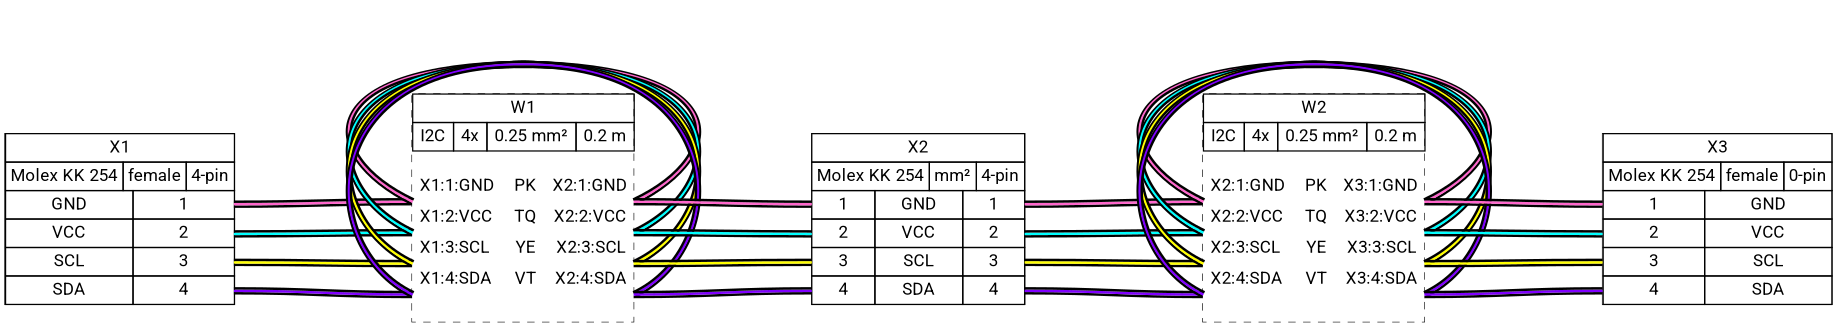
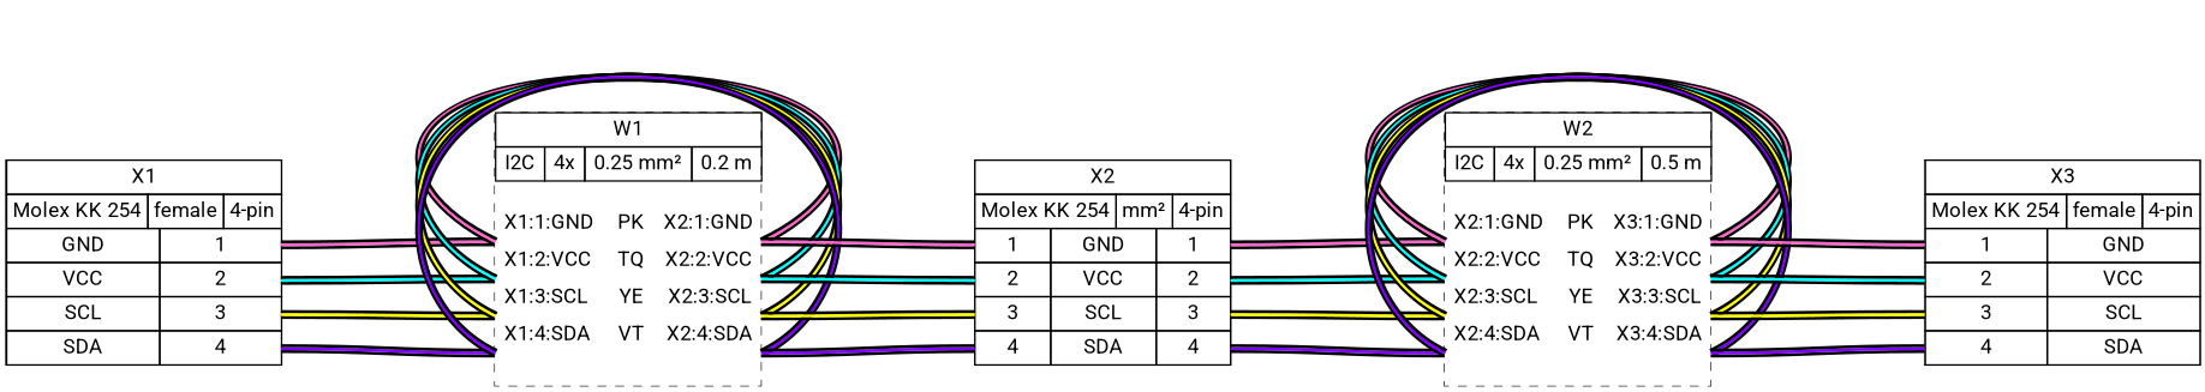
  graph {
    bgcolor="#FFFFFF"
    fontname=Roboto
    nodesep=0.33
    rankdir=LR
    ranksep=2
    node [fillcolor="#FFFFFF" fontname=Roboto margin=0 shape=box style=filled]
    edge [color="#000000:#FF66CC:#000000" fontname=Roboto headport="w1:w" style=bold tailport="w1:e"]
    n1 [height=0 label=< <table border="0" cellspacing="0" cellpadding="0" bgcolor="#FFFFFF">  <tr>   <td>    <table border="0" cellborder="1" cellpadding="3" cellspacing="0">     <tr>      <td>X1</td>     </tr>    </table>   </td>  </tr>  <tr>   <td>    <table border="0" cellborder="1" cellpadding="3" cellspacing="0">     <tr>      <td>Molex KK 254</td>      <td>female</td>      <td>4-pin</td>     </tr>    </table>   </td>  </tr>  <tr>   <td>    <table border="0" cellborder="1" cellpadding="3" cellspacing="0">     <tr>      <td>GND</td>      []      <td port="p1r">1</td>     </tr>     <tr>      <td>VCC</td>      []      <td port="p2r">2</td>     </tr>     <tr>      <td>SCL</td>      []      <td port="p3r">3</td>     </tr>     <tr>      <td>SDA</td>      []      <td port="p4r">4</td>     </tr>    </table>   </td>  </tr> </table> > width=0]
    n2 [height=0 label=< <table border="0" cellspacing="0" cellpadding="0" bgcolor="#FFFFFF">  <tr>   <td>    <table border="0" cellborder="1" cellpadding="3" cellspacing="0">     <tr>      <td>W1</td>     </tr>    </table>   </td>  </tr>  <tr>   <td>    <table border="0" cellborder="1" cellpadding="3" cellspacing="0">     <tr>      <td>I2C</td>      <td>4x</td>      <td>0.25 mm²</td>      <td>0.2 m</td>     </tr>    </table>   </td>  </tr>  <tr>   <td>    <table border="0" cellborder="0" cellspacing="0">     <tr>      <td>&nbsp;</td>     </tr>     <tr>      <td align="left"> X1:1:GND</td>      <td> </td>      <td></td>      <td>PK</td>      <td> </td>      <td align="right">X2:1:GND </td>     </tr>     <tr>      <td border="0" cellspacing="0" cellpadding="0" colspan="6" height="6" port="w1">       <table border="0" cellborder="0" cellspacing="0">        <tr>         <td bgcolor="#FFFFFF" border="0" cellpadding="0" colspan="6" height="2"></td>        </tr>        <tr>         <td bgcolor="#FFFFFF" border="0" cellpadding="0" colspan="6" height="2"></td>        </tr>        <tr>         <td bgcolor="#FFFFFF" border="0" cellpadding="0" colspan="6" height="2"></td>        </tr>       </table>      </td>     </tr>     <tr>      <td align="left"> X1:2:VCC</td>      <td> </td>      <td></td>      <td>TQ</td>      <td> </td>      <td align="right">X2:2:VCC </td>     </tr>     <tr>      <td border="0" cellspacing="0" cellpadding="0" colspan="6" height="6" port="w2">       <table border="0" cellborder="0" cellspacing="0">        <tr>         <td bgcolor="#FFFFFF" border="0" cellpadding="0" colspan="6" height="2"></td>        </tr>        <tr>         <td bgcolor="#FFFFFF" border="0" cellpadding="0" colspan="6" height="2"></td>        </tr>        <tr>         <td bgcolor="#FFFFFF" border="0" cellpadding="0" colspan="6" height="2"></td>        </tr>       </table>      </td>     </tr>     <tr>      <td align="left"> X1:3:SCL</td>      <td> </td>      <td></td>      <td>YE</td>      <td> </td>      <td align="right">X2:3:SCL </td>     </tr>     <tr>      <td border="0" cellspacing="0" cellpadding="0" colspan="6" height="6" port="w3">       <table border="0" cellborder="0" cellspacing="0">        <tr>         <td bgcolor="#FFFFFF" border="0" cellpadding="0" colspan="6" height="2"></td>        </tr>        <tr>         <td bgcolor="#FFFFFF" border="0" cellpadding="0" colspan="6" height="2"></td>        </tr>        <tr>         <td bgcolor="#FFFFFF" border="0" cellpadding="0" colspan="6" height="2"></td>        </tr>       </table>      </td>     </tr>     <tr>      <td align="left"> X1:4:SDA</td>      <td> </td>      <td></td>      <td>VT</td>      <td> </td>      <td align="right">X2:4:SDA </td>     </tr>     <tr>      <td border="0" cellspacing="0" cellpadding="0" colspan="6" height="6" port="w4">       <table border="0" cellborder="0" cellspacing="0">        <tr>         <td bgcolor="#FFFFFF" border="0" cellpadding="0" colspan="6" height="2"></td>        </tr>        <tr>         <td bgcolor="#FFFFFF" border="0" cellpadding="0" colspan="6" height="2"></td>        </tr>        <tr>         <td bgcolor="#FFFFFF" border="0" cellpadding="0" colspan="6" height="2"></td>        </tr>       </table>      </td>     </tr>     <tr>      <td>&nbsp;</td>     </tr>    </table>   </td>  </tr> </table> > style="filled,dashed" width=0]
    n3 [height=0 label=< <table border="0" cellspacing="0" cellpadding="0" bgcolor="#FFFFFF">  <tr>   <td>    <table border="0" cellborder="1" cellpadding="3" cellspacing="0">     <tr>      <td>X2</td>     </tr>    </table>   </td>  </tr>  <tr>   <td>    <table border="0" cellborder="1" cellpadding="3" cellspacing="0">     <tr>      <td>Molex KK 254</td>      <td>mm²</td>      <td>4-pin</td>     </tr>    </table>   </td>  </tr>  <tr>   <td>    <table border="0" cellborder="1" cellpadding="3" cellspacing="0">     <tr>      <td port="p1l">1</td>      <td>GND</td>      []      <td port="p1r">1</td>     </tr>     <tr>      <td port="p2l">2</td>      <td>VCC</td>      []      <td port="p2r">2</td>     </tr>     <tr>      <td port="p3l">3</td>      <td>SCL</td>      []      <td port="p3r">3</td>     </tr>     <tr>      <td port="p4l">4</td>      <td>SDA</td>      []      <td port="p4r">4</td>     </tr>    </table>   </td>  </tr> </table> > width=0]
-   n4 [height=0 label=< <table border="0" cellspacing="0" cellpadding="0" bgcolor="#FFFFFF">  <tr>   <td>    <table border="0" cellborder="1" cellpadding="3" cellspacing="0">     <tr>      <td>W2</td>     </tr>    </table>   </td>  </tr>  <tr>   <td>    <table border="0" cellborder="1" cellpadding="3" cellspacing="0">     <tr>      <td>I2C</td>      <td>4x</td>      <td>0.25 mm²</td>      <td>0.2 m</td>     </tr>    </table>   </td>  </tr>  <tr>   <td>    <table border="0" cellborder="0" cellspacing="0">     <tr>      <td>&nbsp;</td>     </tr>     <tr>      <td align="left"> X2:1:GND</td>      <td> </td>      <td></td>      <td>PK</td>      <td> </td>      <td align="right">X3:1:GND </td>     </tr>     <tr>      <td border="0" cellspacing="0" cellpadding="0" colspan="6" height="6" port="w1">       <table border="0" cellborder="0" cellspacing="0">        <tr>         <td bgcolor="#FFFFFF" border="0" cellpadding="0" colspan="6" height="2"></td>        </tr>        <tr>         <td bgcolor="#FFFFFF" border="0" cellpadding="0" colspan="6" height="2"></td>        </tr>        <tr>         <td bgcolor="#FFFFFF" border="0" cellpadding="0" colspan="6" height="2"></td>        </tr>       </table>      </td>     </tr>     <tr>      <td align="left"> X2:2:VCC</td>      <td> </td>      <td></td>      <td>TQ</td>      <td> </td>      <td align="right">X3:2:VCC </td>     </tr>     <tr>      <td border="0" cellspacing="0" cellpadding="0" colspan="6" height="6" port="w2">       <table border="0" cellborder="0" cellspacing="0">        <tr>         <td bgcolor="#FFFFFF" border="0" cellpadding="0" colspan="6" height="2"></td>        </tr>        <tr>         <td bgcolor="#FFFFFF" border="0" cellpadding="0" colspan="6" height="2"></td>        </tr>        <tr>         <td bgcolor="#FFFFFF" border="0" cellpadding="0" colspan="6" height="2"></td>        </tr>       </table>      </td>     </tr>     <tr>      <td align="left"> X2:3:SCL</td>      <td> </td>      <td></td>      <td>YE</td>      <td> </td>      <td align="right">X3:3:SCL </td>     </tr>     <tr>      <td border="0" cellspacing="0" cellpadding="0" colspan="6" height="6" port="w3">       <table border="0" cellborder="0" cellspacing="0">        <tr>         <td bgcolor="#FFFFFF" border="0" cellpadding="0" colspan="6" height="2"></td>        </tr>        <tr>         <td bgcolor="#FFFFFF" border="0" cellpadding="0" colspan="6" height="2"></td>        </tr>        <tr>         <td bgcolor="#FFFFFF" border="0" cellpadding="0" colspan="6" height="2"></td>        </tr>       </table>      </td>     </tr>     <tr>      <td align="left"> X2:4:SDA</td>      <td> </td>      <td></td>      <td>VT</td>      <td> </td>      <td align="right">X3:4:SDA </td>     </tr>     <tr>      <td border="0" cellspacing="0" cellpadding="0" colspan="6" height="6" port="w4">       <table border="0" cellborder="0" cellspacing="0">        <tr>         <td bgcolor="#FFFFFF" border="0" cellpadding="0" colspan="6" height="2"></td>        </tr>        <tr>         <td bgcolor="#FFFFFF" border="0" cellpadding="0" colspan="6" height="2"></td>        </tr>        <tr>         <td bgcolor="#FFFFFF" border="0" cellpadding="0" colspan="6" height="2"></td>        </tr>       </table>      </td>     </tr>     <tr>      <td>&nbsp;</td>     </tr>    </table>   </td>  </tr> </table> > style="filled,dashed" width=0]
-   n5 [height=0 label=< <table border="0" cellspacing="0" cellpadding="0" bgcolor="#FFFFFF">  <tr>   <td>    <table border="0" cellborder="1" cellpadding="3" cellspacing="0">     <tr>      <td>X3</td>     </tr>    </table>   </td>  </tr>  <tr>   <td>    <table border="0" cellborder="1" cellpadding="3" cellspacing="0">     <tr>      <td>Molex KK 254</td>      <td>female</td>      <td>0-pin</td>     </tr>    </table>   </td>  </tr>  <tr>   <td>    <table border="0" cellborder="1" cellpadding="3" cellspacing="0">     <tr>      <td port="p1l">1</td>      <td>GND</td>      []     </tr>     <tr>      <td port="p2l">2</td>      <td>VCC</td>      []     </tr>     <tr>      <td port="p3l">3</td>      <td>SCL</td>      []     </tr>     <tr>      <td port="p4l">4</td>      <td>SDA</td>      []     </tr>    </table>   </td>  </tr> </table> > width=0]
+   n4 [height=0 label=< <table border="0" cellspacing="0" cellpadding="0" bgcolor="#FFFFFF">  <tr>   <td>    <table border="0" cellborder="1" cellpadding="3" cellspacing="0">     <tr>      <td>W2</td>     </tr>    </table>   </td>  </tr>  <tr>   <td>    <table border="0" cellborder="1" cellpadding="3" cellspacing="0">     <tr>      <td>I2C</td>      <td>4x</td>      <td>0.25 mm²</td>      <td>0.5 m</td>     </tr>    </table>   </td>  </tr>  <tr>   <td>    <table border="0" cellborder="0" cellspacing="0">     <tr>      <td>&nbsp;</td>     </tr>     <tr>      <td align="left"> X2:1:GND</td>      <td> </td>      <td></td>      <td>PK</td>      <td> </td>      <td align="right">X3:1:GND </td>     </tr>     <tr>      <td border="0" cellspacing="0" cellpadding="0" colspan="6" height="6" port="w1">       <table border="0" cellborder="0" cellspacing="0">        <tr>         <td bgcolor="#FFFFFF" border="0" cellpadding="0" colspan="6" height="2"></td>        </tr>        <tr>         <td bgcolor="#FFFFFF" border="0" cellpadding="0" colspan="6" height="2"></td>        </tr>        <tr>         <td bgcolor="#FFFFFF" border="0" cellpadding="0" colspan="6" height="2"></td>        </tr>       </table>      </td>     </tr>     <tr>      <td align="left"> X2:2:VCC</td>      <td> </td>      <td></td>      <td>TQ</td>      <td> </td>      <td align="right">X3:2:VCC </td>     </tr>     <tr>      <td border="0" cellspacing="0" cellpadding="0" colspan="6" height="6" port="w2">       <table border="0" cellborder="0" cellspacing="0">        <tr>         <td bgcolor="#FFFFFF" border="0" cellpadding="0" colspan="6" height="2"></td>        </tr>        <tr>         <td bgcolor="#FFFFFF" border="0" cellpadding="0" colspan="6" height="2"></td>        </tr>        <tr>         <td bgcolor="#FFFFFF" border="0" cellpadding="0" colspan="6" height="2"></td>        </tr>       </table>      </td>     </tr>     <tr>      <td align="left"> X2:3:SCL</td>      <td> </td>      <td></td>      <td>YE</td>      <td> </td>      <td align="right">X3:3:SCL </td>     </tr>     <tr>      <td border="0" cellspacing="0" cellpadding="0" colspan="6" height="6" port="w3">       <table border="0" cellborder="0" cellspacing="0">        <tr>         <td bgcolor="#FFFFFF" border="0" cellpadding="0" colspan="6" height="2"></td>        </tr>        <tr>         <td bgcolor="#FFFFFF" border="0" cellpadding="0" colspan="6" height="2"></td>        </tr>        <tr>         <td bgcolor="#FFFFFF" border="0" cellpadding="0" colspan="6" height="2"></td>        </tr>       </table>      </td>     </tr>     <tr>      <td align="left"> X2:4:SDA</td>      <td> </td>      <td></td>      <td>VT</td>      <td> </td>      <td align="right">X3:4:SDA </td>     </tr>     <tr>      <td border="0" cellspacing="0" cellpadding="0" colspan="6" height="6" port="w4">       <table border="0" cellborder="0" cellspacing="0">        <tr>         <td bgcolor="#FFFFFF" border="0" cellpadding="0" colspan="6" height="2"></td>        </tr>        <tr>         <td bgcolor="#FFFFFF" border="0" cellpadding="0" colspan="6" height="2"></td>        </tr>        <tr>         <td bgcolor="#FFFFFF" border="0" cellpadding="0" colspan="6" height="2"></td>        </tr>       </table>      </td>     </tr>     <tr>      <td>&nbsp;</td>     </tr>    </table>   </td>  </tr> </table> > style="filled,dashed" width=0]
+   n5 [height=0 label=< <table border="0" cellspacing="0" cellpadding="0" bgcolor="#FFFFFF">  <tr>   <td>    <table border="0" cellborder="1" cellpadding="3" cellspacing="0">     <tr>      <td>X3</td>     </tr>    </table>   </td>  </tr>  <tr>   <td>    <table border="0" cellborder="1" cellpadding="3" cellspacing="0">     <tr>      <td>Molex KK 254</td>      <td>female</td>      <td>4-pin</td>     </tr>    </table>   </td>  </tr>  <tr>   <td>    <table border="0" cellborder="1" cellpadding="3" cellspacing="0">     <tr>      <td port="p1l">1</td>      <td>GND</td>      []     </tr>     <tr>      <td port="p2l">2</td>      <td>VCC</td>      []     </tr>     <tr>      <td port="p3l">3</td>      <td>SCL</td>      []     </tr>     <tr>      <td port="p4l">4</td>      <td>SDA</td>      []     </tr>    </table>   </td>  </tr> </table> > width=0]
    n1 -- n2 [tailport="p1r:e"]
    n1 -- n2 [color="#000000:#00FFFF:#000000" headport="w2:w" tailport="p2r:e"]
    n1 -- n2 [color="#000000:#FFFF00:#000000" headport="w3:w" tailport="p3r:e"]
    n1 -- n2 [color="#000000:#8000FF:#000000" headport="w4:w" tailport="p4r:e"]
    n2 -- n2 [straight=straight]
    n2 -- n2 [color="#000000:#00FFFF:#000000" headport="w2:w" straight=straight tailport="w2:e"]
    n2 -- n2 [color="#000000:#FFFF00:#000000" headport="w3:w" straight=straight tailport="w3:e"]
    n2 -- n2 [color="#000000:#8000FF:#000000" headport="w4:w" straight=straight tailport="w4:e"]
    n2 -- n3 [headport="p1l:w"]
    n2 -- n3 [color="#000000:#00FFFF:#000000" headport="p2l:w" tailport="w2:e"]
    n2 -- n3 [color="#000000:#FFFF00:#000000" headport="p3l:w" tailport="w3:e"]
    n2 -- n3 [color="#000000:#8000FF:#000000" headport="p4l:w" tailport="w4:e"]
    n3 -- n4 [tailport="p1r:e"]
    n3 -- n4 [color="#000000:#00FFFF:#000000" headport="w2:w" tailport="p2r:e"]
    n3 -- n4 [color="#000000:#FFFF00:#000000" headport="w3:w" tailport="p3r:e"]
    n3 -- n4 [color="#000000:#8000FF:#000000" headport="w4:w" tailport="p4r:e"]
    n4 -- n4 [straight=straight]
    n4 -- n4 [color="#000000:#00FFFF:#000000" headport="w2:w" straight=straight tailport="w2:e"]
    n4 -- n4 [color="#000000:#FFFF00:#000000" headport="w3:w" straight=straight tailport="w3:e"]
    n4 -- n4 [color="#000000:#8000FF:#000000" headport="w4:w" straight=straight tailport="w4:e"]
    n4 -- n5 [headport="p1l:w"]
    n4 -- n5 [color="#000000:#00FFFF:#000000" headport="p2l:w" tailport="w2:e"]
    n4 -- n5 [color="#000000:#FFFF00:#000000" headport="p3l:w" tailport="w3:e"]
    n4 -- n5 [color="#000000:#8000FF:#000000" headport="p4l:w" tailport="w4:e"]
  }
